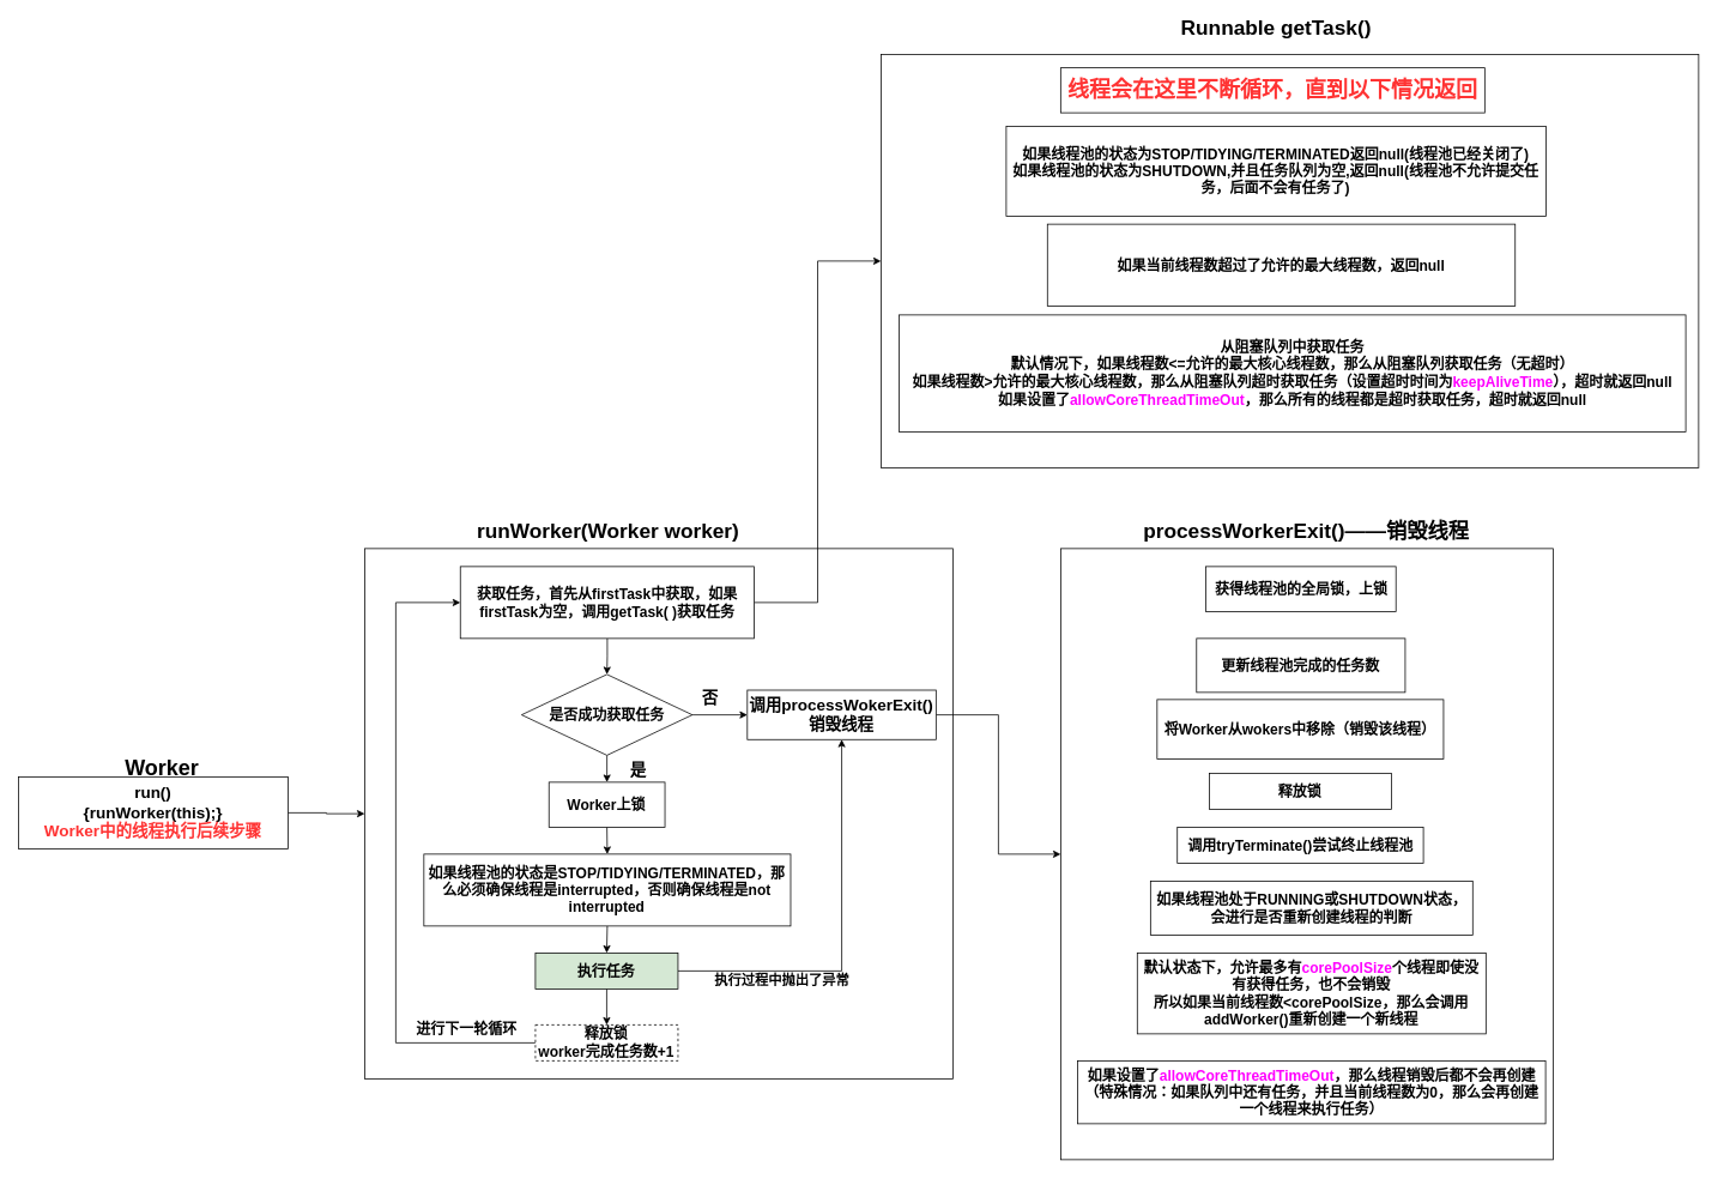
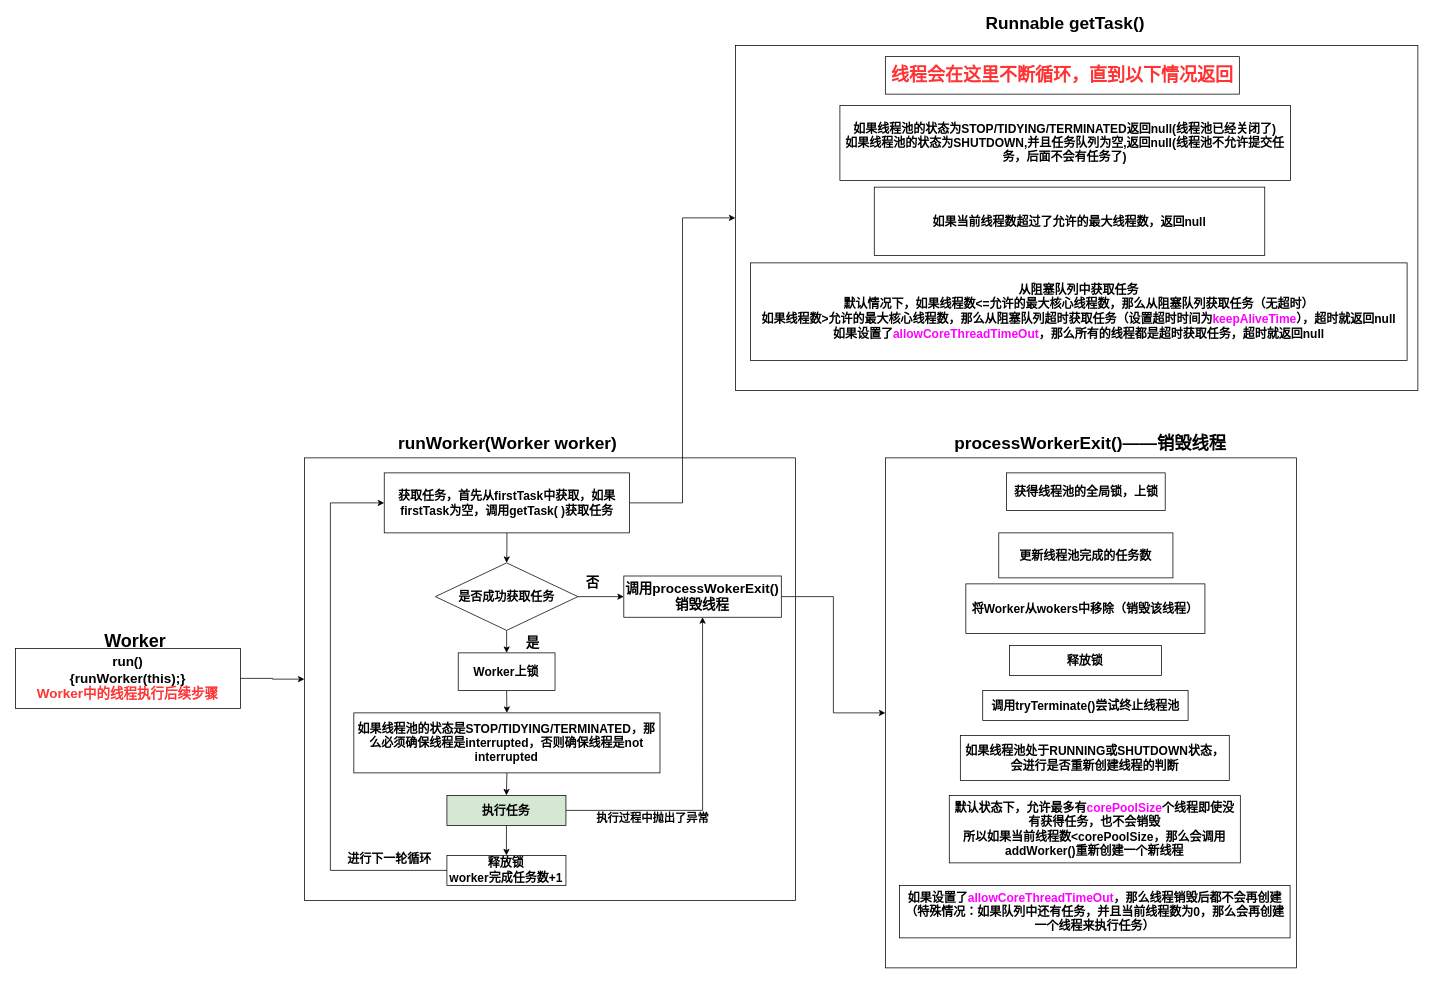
  <mxCell id="0" />
  <mxCell id="1" parent="0" />
  <mxCell id="2" value="" style="rounded=0;whiteSpace=wrap;html=1;" parent="1" vertex="1"><mxGeometry x="980" y="60" width="910" height="460" as="geometry" /></mxCell>
  <mxCell id="3" value="&lt;b&gt;&lt;font style=&quot;font-size: 23px&quot;&gt;Runnable getTask()&lt;/font&gt;&lt;/b&gt;" style="text;html=1;strokeColor=none;fillColor=none;align=center;verticalAlign=middle;whiteSpace=wrap;rounded=0;" parent="1" vertex="1"><mxGeometry x="1262.19" y="20" width="315.62" height="20" as="geometry" /></mxCell>
  <mxCell id="4" value="&lt;b style=&quot;font-size: 16px&quot;&gt;如果线程池的状态为STOP/TIDYING/TERMINATED返回null(线程池已经关闭了)&lt;br&gt;如果线程池的状态为SHUTDOWN,并且任务队列为空,返回null(线程池不允许提交任务，后面不会有任务了)&lt;/b&gt;" style="rounded=0;whiteSpace=wrap;html=1;" parent="1" vertex="1"><mxGeometry x="1119.38" y="140" width="600.62" height="100" as="geometry" /></mxCell>
  <mxCell id="5" value="&lt;span style=&quot;font-size: 16px&quot;&gt;&lt;b&gt;如果当前线程数超过了允许的最大线程数，返回null&lt;/b&gt;&lt;/span&gt;" style="rounded=0;whiteSpace=wrap;html=1;" parent="1" vertex="1"><mxGeometry x="1165.21" y="249" width="520.62" height="91" as="geometry" /></mxCell>
  <mxCell id="6" value="&lt;span style=&quot;font-size: 16px&quot;&gt;&lt;b&gt;从阻塞队列中获取任务&lt;br&gt;默认情况下，如果线程数&amp;lt;=允许的最大核心线程数，那么从阻塞队列获取任务（无超时）&lt;br&gt;如果线程数&amp;gt;允许的最大核心线程数，那么从阻塞队列超时获取任务（设置超时时间为&lt;font color=&quot;#ff00ff&quot;&gt;keepAliveTime&lt;/font&gt;），超时就返回null&lt;br&gt;如果设置了&lt;font color=&quot;#ff00ff&quot;&gt;allowCoreThreadTimeOut&lt;/font&gt;，那么所有的线程都是超时获取任务，超时就返回null&lt;br&gt;&lt;/b&gt;&lt;/span&gt;" style="rounded=0;whiteSpace=wrap;html=1;" parent="1" vertex="1"><mxGeometry x="1000" y="350" width="875.62" height="130" as="geometry" /></mxCell>
  <mxCell id="7" value="&lt;b&gt;&lt;font style=&quot;font-size: 24px&quot; color=&quot;#ff3333&quot;&gt;线程会在这里不断循环，直到以下情况返回&lt;/font&gt;&lt;/b&gt;" style="rounded=0;whiteSpace=wrap;html=1;" parent="1" vertex="1"><mxGeometry x="1179.94" y="75" width="472" height="50" as="geometry" /></mxCell>
  <mxCell id="8" value="" style="rounded=0;whiteSpace=wrap;html=1;" parent="1" vertex="1"><mxGeometry x="405.38" y="610" width="654.62" height="590" as="geometry" /></mxCell>
  <mxCell id="9" style="edgeStyle=orthogonalEdgeStyle;rounded=0;orthogonalLoop=1;jettySize=auto;html=1;exitX=0.5;exitY=1;exitDx=0;exitDy=0;entryX=0.5;entryY=0;entryDx=0;entryDy=0;fontSize=16;" parent="1" source="11" target="18" edge="1"><mxGeometry relative="1" as="geometry" /></mxCell>
  <mxCell id="10" style="edgeStyle=orthogonalEdgeStyle;rounded=0;orthogonalLoop=1;jettySize=auto;html=1;exitX=1;exitY=0.5;exitDx=0;exitDy=0;entryX=0;entryY=0.5;entryDx=0;entryDy=0;fontSize=23;" parent="1" source="11" target="2" edge="1"><mxGeometry relative="1" as="geometry" /></mxCell>
  <mxCell id="11" value="&lt;b&gt;&lt;font style=&quot;font-size: 16px&quot;&gt;获取任务，首先从firstTask中获取，如果firstTask为空，调用getTask( )获取任务&lt;/font&gt;&lt;/b&gt;" style="rounded=0;whiteSpace=wrap;html=1;" parent="1" vertex="1"><mxGeometry x="511.82" y="630" width="327.12" height="80" as="geometry" /></mxCell>
  <mxCell id="12" value="&lt;b&gt;&lt;font style=&quot;font-size: 23px&quot;&gt;runWorker(Worker worker)&lt;/font&gt;&lt;/b&gt;" style="text;html=1;strokeColor=none;fillColor=none;align=center;verticalAlign=middle;whiteSpace=wrap;rounded=0;" parent="1" vertex="1"><mxGeometry x="511.82" y="580" width="329.43" height="20" as="geometry" /></mxCell>
  <mxCell id="13" style="edgeStyle=orthogonalEdgeStyle;rounded=0;orthogonalLoop=1;jettySize=auto;html=1;exitX=1;exitY=0.5;exitDx=0;exitDy=0;entryX=0;entryY=0.5;entryDx=0;entryDy=0;" parent="1" source="14" target="8" edge="1"><mxGeometry relative="1" as="geometry" /></mxCell>
  <mxCell id="14" value="&lt;font style=&quot;font-size: 18px&quot;&gt;&lt;b&gt;run()&lt;br&gt;{runWorker(this);}&lt;br&gt;&lt;font color=&quot;#ff3333&quot;&gt;Worker中的线程执行后续步骤&lt;/font&gt;&lt;br&gt;&lt;/b&gt;&lt;/font&gt;" style="rounded=0;whiteSpace=wrap;html=1;" parent="1" vertex="1"><mxGeometry x="20" y="864" width="300" height="80" as="geometry" /></mxCell>
  <mxCell id="15" value="&lt;b&gt;&lt;font style=&quot;font-size: 24px&quot;&gt;Worker&lt;/font&gt;&lt;/b&gt;" style="text;html=1;strokeColor=none;fillColor=none;align=center;verticalAlign=middle;whiteSpace=wrap;rounded=0;" parent="1" vertex="1"><mxGeometry x="75" y="844" width="210" height="20" as="geometry" /></mxCell>
  <mxCell id="16" style="edgeStyle=orthogonalEdgeStyle;rounded=0;orthogonalLoop=1;jettySize=auto;html=1;exitX=0.5;exitY=1;exitDx=0;exitDy=0;entryX=0.5;entryY=0;entryDx=0;entryDy=0;fontSize=16;" parent="1" source="18" target="22" edge="1"><mxGeometry relative="1" as="geometry" /></mxCell>
  <mxCell id="17" style="edgeStyle=orthogonalEdgeStyle;rounded=0;orthogonalLoop=1;jettySize=auto;html=1;exitX=1;exitY=0.5;exitDx=0;exitDy=0;entryX=0;entryY=0.5;entryDx=0;entryDy=0;fontSize=18;" parent="1" source="18" target="41" edge="1"><mxGeometry relative="1" as="geometry" /></mxCell>
  <mxCell id="18" value="&lt;b&gt;&lt;font style=&quot;font-size: 16px&quot;&gt;是否成功获取任务&lt;/font&gt;&lt;/b&gt;" style="rhombus;whiteSpace=wrap;html=1;" parent="1" vertex="1"><mxGeometry x="580" y="750" width="190" height="90" as="geometry" /></mxCell>
  <mxCell id="19" style="edgeStyle=orthogonalEdgeStyle;rounded=0;orthogonalLoop=1;jettySize=auto;html=1;exitX=0.5;exitY=1;exitDx=0;exitDy=0;entryX=0.5;entryY=0;entryDx=0;entryDy=0;fontSize=16;" parent="1" source="20" target="25" edge="1"><mxGeometry relative="1" as="geometry" /></mxCell>
  <mxCell id="20" value="&lt;b&gt;&lt;font style=&quot;font-size: 16px&quot;&gt;如果线程池的状态是STOP/TIDYING/TERMINATED，那么必须确保线程是interrupted，否则确保线程是not interrupted&lt;/font&gt;&lt;/b&gt;" style="rounded=0;whiteSpace=wrap;html=1;" parent="1" vertex="1"><mxGeometry x="471.29" y="950" width="408.18" height="80" as="geometry" /></mxCell>
  <mxCell id="21" style="edgeStyle=orthogonalEdgeStyle;rounded=0;orthogonalLoop=1;jettySize=auto;html=1;exitX=0.5;exitY=1;exitDx=0;exitDy=0;entryX=0.5;entryY=0;entryDx=0;entryDy=0;fontSize=16;" parent="1" source="22" target="20" edge="1"><mxGeometry relative="1" as="geometry" /></mxCell>
  <mxCell id="22" value="&lt;b&gt;&lt;font style=&quot;font-size: 16px&quot;&gt;Worker上锁&lt;/font&gt;&lt;/b&gt;" style="rounded=0;whiteSpace=wrap;html=1;" parent="1" vertex="1"><mxGeometry x="610.46" y="870" width="129.09" height="50" as="geometry" /></mxCell>
  <mxCell id="23" style="edgeStyle=orthogonalEdgeStyle;rounded=0;orthogonalLoop=1;jettySize=auto;html=1;exitX=0.5;exitY=1;exitDx=0;exitDy=0;entryX=0.5;entryY=0;entryDx=0;entryDy=0;fontSize=16;" parent="1" source="25" target="27" edge="1"><mxGeometry relative="1" as="geometry" /></mxCell>
  <mxCell id="24" style="edgeStyle=orthogonalEdgeStyle;rounded=0;orthogonalLoop=1;jettySize=auto;html=1;exitX=1;exitY=0.5;exitDx=0;exitDy=0;entryX=0.5;entryY=1;entryDx=0;entryDy=0;" edge="1" parent="1" source="25" target="41"><mxGeometry relative="1" as="geometry" /></mxCell>
  <mxCell id="25" value="&lt;b&gt;&lt;font style=&quot;font-size: 16px&quot;&gt;执行任务&lt;/font&gt;&lt;/b&gt;" style="rounded=0;whiteSpace=wrap;html=1;fillColor=#d5e8d4;" parent="1" vertex="1"><mxGeometry x="595.38" y="1060" width="158.71" height="40" as="geometry" /></mxCell>
  <mxCell id="26" style="edgeStyle=orthogonalEdgeStyle;rounded=0;orthogonalLoop=1;jettySize=auto;html=1;exitX=0;exitY=0.5;exitDx=0;exitDy=0;entryX=0;entryY=0.5;entryDx=0;entryDy=0;fontSize=16;" parent="1" source="27" target="11" edge="1"><mxGeometry relative="1" as="geometry"><Array as="points"><mxPoint x="440" y="1160" /><mxPoint x="440" y="670" /></Array></mxGeometry></mxCell>
- <mxCell id="27" value="&lt;b&gt;&lt;font style=&quot;font-size: 16px&quot;&gt;释放锁&lt;br&gt;worker完成任务数+1&lt;br&gt;&lt;/font&gt;&lt;/b&gt;" style="rounded=0;whiteSpace=wrap;html=1;dashed=1;" parent="1" vertex="1"><mxGeometry x="595.38" y="1140" width="158.71" height="40" as="geometry" /></mxCell>
+ <mxCell id="27" value="&lt;b&gt;&lt;font style=&quot;font-size: 16px&quot;&gt;释放锁&lt;br&gt;worker完成任务数+1&lt;br&gt;&lt;/font&gt;&lt;/b&gt;" style="rounded=0;whiteSpace=wrap;html=1;" parent="1" vertex="1"><mxGeometry x="595.38" y="1140" width="158.71" height="40" as="geometry" /></mxCell>
  <mxCell id="28" value="&lt;b&gt;进行下一轮循环&lt;/b&gt;" style="text;html=1;strokeColor=none;fillColor=none;align=center;verticalAlign=middle;whiteSpace=wrap;rounded=0;fontSize=16;" parent="1" vertex="1"><mxGeometry x="458" y="1130" width="122" height="30" as="geometry" /></mxCell>
  <mxCell id="29" value="&lt;font style=&quot;font-size: 18px&quot;&gt;&lt;b&gt;是&lt;/b&gt;&lt;/font&gt;" style="text;html=1;strokeColor=none;fillColor=none;align=center;verticalAlign=middle;whiteSpace=wrap;rounded=0;fontSize=23;" parent="1" vertex="1"><mxGeometry x="680" y="840" width="60" height="30" as="geometry" /></mxCell>
  <mxCell id="30" value="" style="rounded=0;whiteSpace=wrap;html=1;" parent="1" vertex="1"><mxGeometry x="1180" y="610" width="547.99" height="680" as="geometry" /></mxCell>
  <mxCell id="31" value="&lt;span style=&quot;font-size: 16px&quot;&gt;&lt;b&gt;获得线程池的全局锁，上锁&lt;br&gt;&lt;/b&gt;&lt;/span&gt;" style="rounded=0;whiteSpace=wrap;html=1;" parent="1" vertex="1"><mxGeometry x="1341.54" y="630" width="211.55" height="50" as="geometry" /></mxCell>
  <mxCell id="32" value="&lt;span style=&quot;font-size: 23px&quot;&gt;&lt;b&gt;processWorkerExit()——销毁线程&lt;/b&gt;&lt;/span&gt;" style="text;html=1;strokeColor=none;fillColor=none;align=center;verticalAlign=middle;whiteSpace=wrap;rounded=0;" parent="1" vertex="1"><mxGeometry x="1256.3" y="580" width="395.39" height="20" as="geometry" /></mxCell>
  <mxCell id="33" value="&lt;span style=&quot;font-size: 16px&quot;&gt;&lt;b&gt;更新线程池完成的任务数&lt;br&gt;&lt;/b&gt;&lt;/span&gt;" style="rounded=0;whiteSpace=wrap;html=1;" parent="1" vertex="1"><mxGeometry x="1331.21" y="710" width="232.2" height="60" as="geometry" /></mxCell>
  <mxCell id="34" value="&lt;span style=&quot;font-size: 16px&quot;&gt;&lt;b&gt;将Worker从wokers中移除（销毁该线程）&lt;br&gt;&lt;/b&gt;&lt;/span&gt;" style="rounded=0;whiteSpace=wrap;html=1;" parent="1" vertex="1"><mxGeometry x="1287.29" y="778" width="318.79" height="66" as="geometry" /></mxCell>
  <mxCell id="35" value="&lt;span style=&quot;font-size: 16px&quot;&gt;&lt;b&gt;释放锁&lt;br&gt;&lt;/b&gt;&lt;/span&gt;" style="rounded=0;whiteSpace=wrap;html=1;" parent="1" vertex="1"><mxGeometry x="1345.38" y="860" width="202.61" height="40" as="geometry" /></mxCell>
  <mxCell id="36" value="&lt;span style=&quot;font-size: 16px&quot;&gt;&lt;b&gt;调用tryTerminate()尝试终止线程池&lt;br&gt;&lt;/b&gt;&lt;/span&gt;" style="rounded=0;whiteSpace=wrap;html=1;" parent="1" vertex="1"><mxGeometry x="1309.81" y="920" width="273.81" height="40" as="geometry" /></mxCell>
  <mxCell id="37" value="&lt;span style=&quot;font-size: 16px&quot;&gt;&lt;b&gt;如果线程池处于RUNNING或SHUTDOWN状态，会进行是否重新创建线程的判断&lt;br&gt;&lt;/b&gt;&lt;/span&gt;" style="rounded=0;whiteSpace=wrap;html=1;" parent="1" vertex="1"><mxGeometry x="1279.94" y="980" width="358.6" height="60" as="geometry" /></mxCell>
  <mxCell id="38" value="&lt;span style=&quot;font-size: 16px&quot;&gt;&lt;b&gt;默认状态下，允许最多有&lt;font color=&quot;#ff00ff&quot;&gt;corePoolSize&lt;/font&gt;个线程即使没有获得任务，也不会销毁&lt;br&gt;所以如果当前线程数&amp;lt;corePoolSize，那么会调用addWorker()重新创建一个新线程&lt;br&gt;&lt;/b&gt;&lt;/span&gt;" style="rounded=0;whiteSpace=wrap;html=1;" parent="1" vertex="1"><mxGeometry x="1265.21" y="1060" width="388.05" height="90" as="geometry" /></mxCell>
  <mxCell id="39" value="&lt;span style=&quot;font-size: 16px&quot;&gt;&lt;b&gt;如果设置了&lt;font color=&quot;#ff00ff&quot;&gt;allowCoreThreadTimeOut&lt;/font&gt;，那么线程销毁后都不会再创建&lt;br&gt;（特殊情况：如果队列中还有任务，并且当前线程数为0，那么会再创建一个线程来执行任务）&lt;br&gt;&lt;/b&gt;&lt;/span&gt;" style="rounded=0;whiteSpace=wrap;html=1;" parent="1" vertex="1"><mxGeometry x="1198.86" y="1180" width="520.76" height="70" as="geometry" /></mxCell>
  <mxCell id="40" style="edgeStyle=orthogonalEdgeStyle;rounded=0;orthogonalLoop=1;jettySize=auto;html=1;exitX=1;exitY=0.5;exitDx=0;exitDy=0;fontSize=18;" parent="1" source="41" target="30" edge="1"><mxGeometry relative="1" as="geometry" /></mxCell>
  <mxCell id="41" value="&lt;b&gt;调用processWokerExit()&lt;br&gt;销毁线程&lt;/b&gt;" style="rounded=0;whiteSpace=wrap;html=1;fontSize=18;" parent="1" vertex="1"><mxGeometry x="831.25" y="767.5" width="210" height="55" as="geometry" /></mxCell>
  <mxCell id="42" value="&lt;font style=&quot;font-size: 18px&quot;&gt;&lt;b&gt;否&lt;/b&gt;&lt;/font&gt;" style="text;html=1;strokeColor=none;fillColor=none;align=center;verticalAlign=middle;whiteSpace=wrap;rounded=0;fontSize=23;" parent="1" vertex="1"><mxGeometry x="760" y="760" width="60" height="30" as="geometry" /></mxCell>
  <mxCell id="43" value="&lt;b&gt;&lt;font style=&quot;font-size: 15px&quot;&gt;执行过程中抛出了异常&lt;/font&gt;&lt;/b&gt;" style="text;html=1;strokeColor=none;fillColor=none;align=center;verticalAlign=middle;whiteSpace=wrap;rounded=0;" vertex="1" parent="1"><mxGeometry x="770" y="1080" width="200" height="20" as="geometry" /></mxCell>
